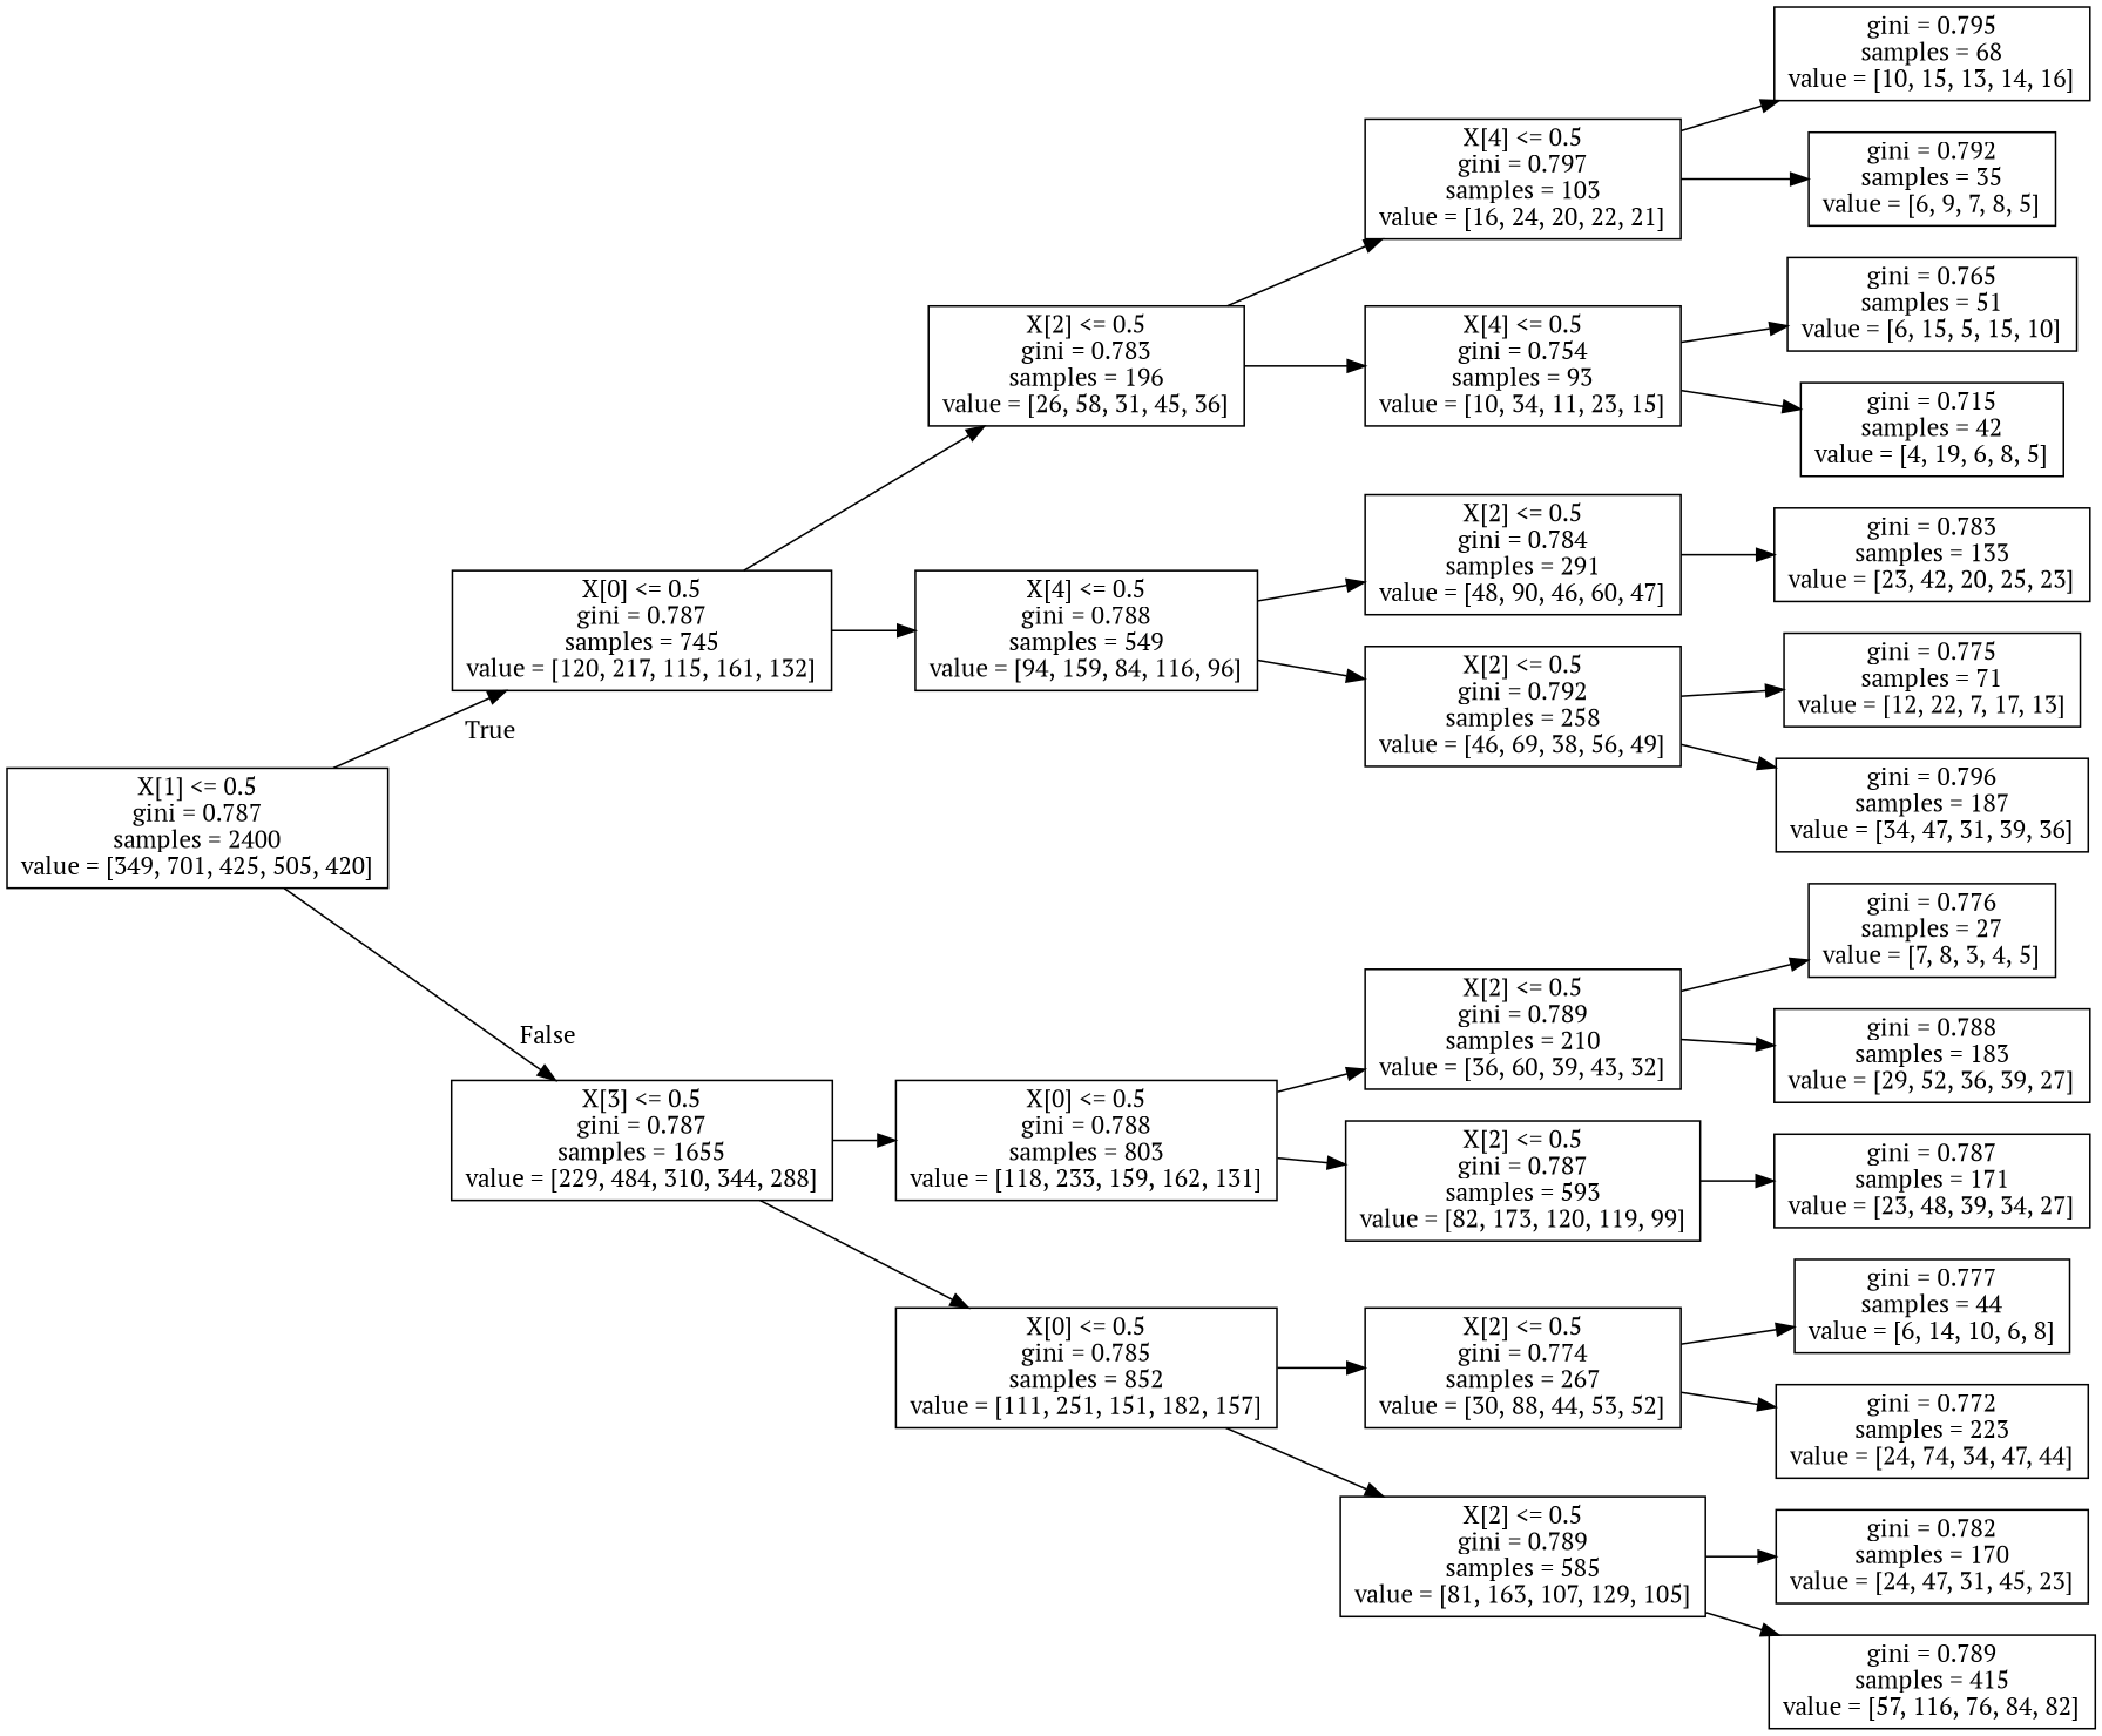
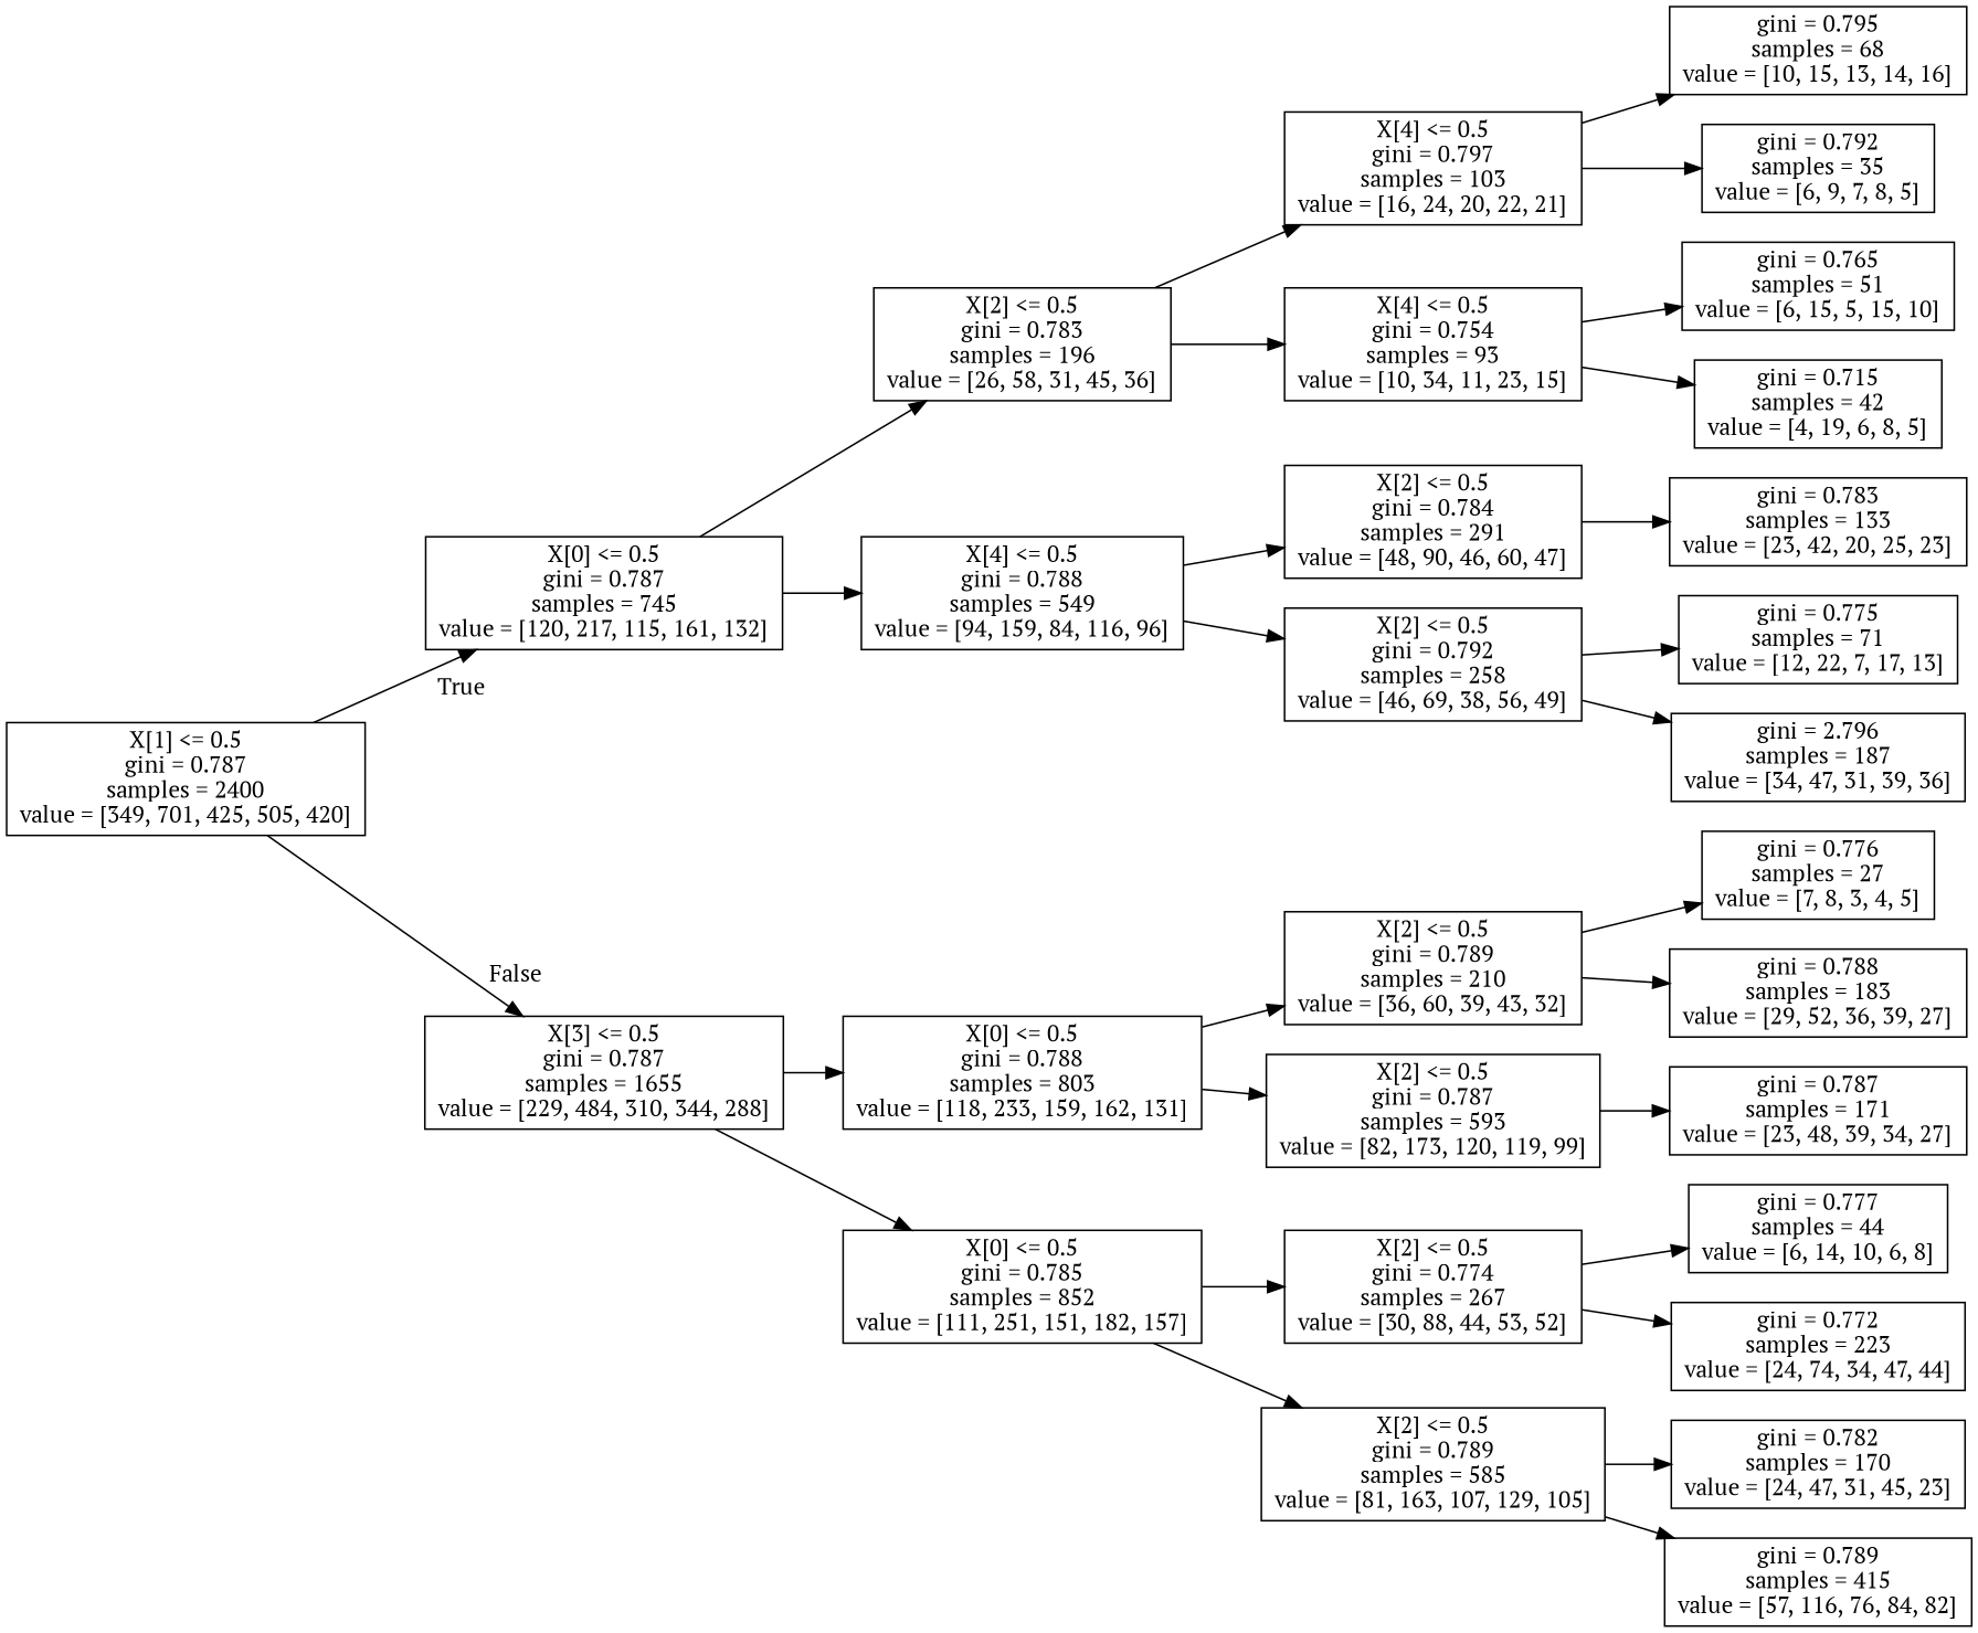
  digraph {
    fontname="PT Serif"
    rankdir=LR
    node [fontname="PT Serif" shape=box]
    edge [fontname="PT Serif"]
    n1 [label="X[1] <= 0.5\ngini = 0.787\nsamples = 2400\nvalue = [349, 701, 425, 505, 420]"]
    n2 [label="X[0] <= 0.5\ngini = 0.787\nsamples = 745\nvalue = [120, 217, 115, 161, 132]"]
    n3 [label="X[3] <= 0.5\ngini = 0.787\nsamples = 1655\nvalue = [229, 484, 310, 344, 288]"]
    n4 [label="X[2] <= 0.5\ngini = 0.783\nsamples = 196\nvalue = [26, 58, 31, 45, 36]"]
    n5 [label="X[4] <= 0.5\ngini = 0.788\nsamples = 549\nvalue = [94, 159, 84, 116, 96]"]
    n6 [label="X[0] <= 0.5\ngini = 0.788\nsamples = 803\nvalue = [118, 233, 159, 162, 131]"]
    n7 [label="X[0] <= 0.5\ngini = 0.785\nsamples = 852\nvalue = [111, 251, 151, 182, 157]"]
    n8 [label="X[4] <= 0.5\ngini = 0.797\nsamples = 103\nvalue = [16, 24, 20, 22, 21]"]
    n9 [label="X[4] <= 0.5\ngini = 0.754\nsamples = 93\nvalue = [10, 34, 11, 23, 15]"]
    n10 [label="X[2] <= 0.5\ngini = 0.784\nsamples = 291\nvalue = [48, 90, 46, 60, 47]"]
    n11 [label="X[2] <= 0.5\ngini = 0.792\nsamples = 258\nvalue = [46, 69, 38, 56, 49]"]
    n12 [label="gini = 0.795\nsamples = 68\nvalue = [10, 15, 13, 14, 16]"]
    n13 [label="gini = 0.792\nsamples = 35\nvalue = [6, 9, 7, 8, 5]"]
    n14 [label="gini = 0.765\nsamples = 51\nvalue = [6, 15, 5, 15, 10]"]
    n15 [label="gini = 0.715\nsamples = 42\nvalue = [4, 19, 6, 8, 5]"]
    n16 [label="gini = 0.783\nsamples = 133\nvalue = [23, 42, 20, 25, 23]"]
    n17 [label="gini = 0.775\nsamples = 71\nvalue = [12, 22, 7, 17, 13]"]
-   n18 [label="gini = 0.796\nsamples = 187\nvalue = [34, 47, 31, 39, 36]"]
+   n18 [label="gini = 2.796\nsamples = 187\nvalue = [34, 47, 31, 39, 36]"]
    n19 [label="X[2] <= 0.5\ngini = 0.789\nsamples = 210\nvalue = [36, 60, 39, 43, 32]"]
    n20 [label="X[2] <= 0.5\ngini = 0.787\nsamples = 593\nvalue = [82, 173, 120, 119, 99]"]
    n21 [label="X[2] <= 0.5\ngini = 0.774\nsamples = 267\nvalue = [30, 88, 44, 53, 52]"]
    n22 [label="X[2] <= 0.5\ngini = 0.789\nsamples = 585\nvalue = [81, 163, 107, 129, 105]"]
    n23 [label="gini = 0.776\nsamples = 27\nvalue = [7, 8, 3, 4, 5]"]
    n24 [label="gini = 0.788\nsamples = 183\nvalue = [29, 52, 36, 39, 27]"]
    n25 [label="gini = 0.787\nsamples = 171\nvalue = [23, 48, 39, 34, 27]"]
    n26 [label="gini = 0.777\nsamples = 44\nvalue = [6, 14, 10, 6, 8]"]
    n27 [label="gini = 0.772\nsamples = 223\nvalue = [24, 74, 34, 47, 44]"]
    n28 [label="gini = 0.782\nsamples = 170\nvalue = [24, 47, 31, 45, 23]"]
    n29 [label="gini = 0.789\nsamples = 415\nvalue = [57, 116, 76, 84, 82]"]
    n1 -> n2 [headlabel=True labelangle=45 labeldistance=2.5]
    n1 -> n3 [headlabel=False labelangle=-45 labeldistance=2.5]
    n2 -> n4
    n2 -> n5
    n3 -> n6
    n3 -> n7
    n4 -> n8
    n4 -> n9
    n5 -> n10
    n5 -> n11
    n6 -> n19
    n6 -> n20
    n7 -> n21
    n7 -> n22
    n8 -> n12
    n8 -> n13
    n9 -> n14
    n9 -> n15
    n10 -> n16
    n11 -> n17
    n11 -> n18
    n19 -> n23
    n19 -> n24
    n20 -> n25
    n21 -> n26
    n21 -> n27
    n22 -> n28
    n22 -> n29
  }
